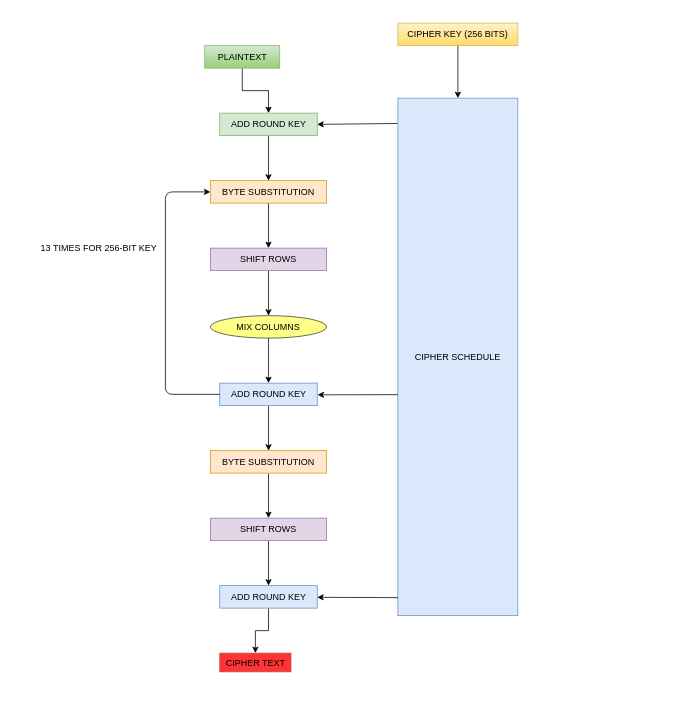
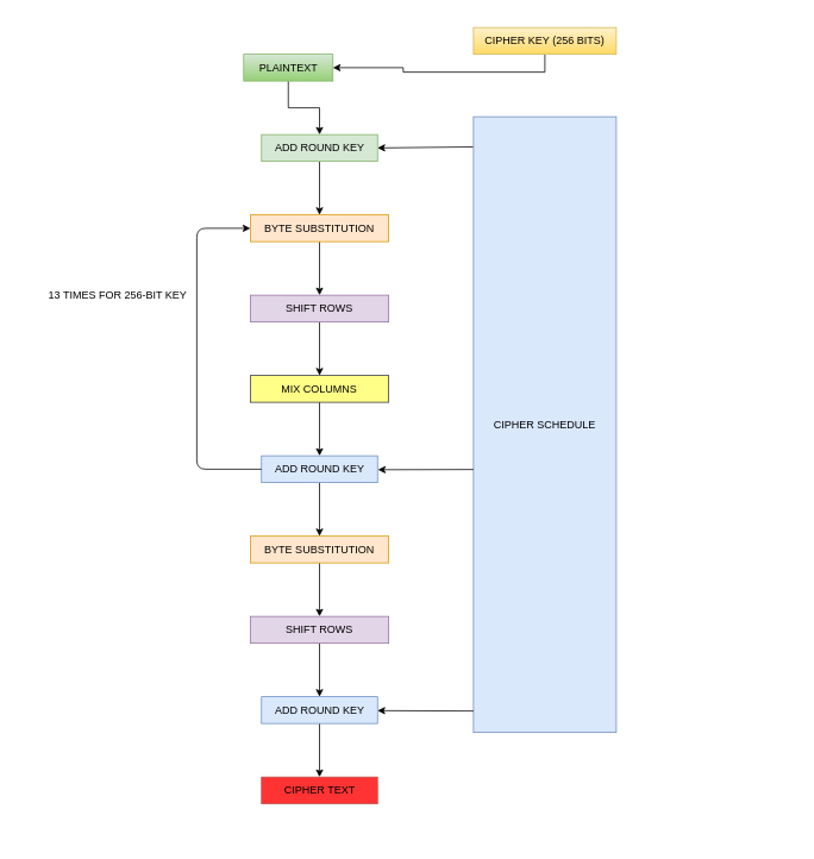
  <mxCell id="0" />
  <mxCell id="1" parent="0" />
  <mxCell id="2" value="" style="edgeStyle=orthogonalEdgeStyle;rounded=0;orthogonalLoop=1;jettySize=auto;html=1;" parent="1" source="3" target="8" edge="1"><mxGeometry relative="1" as="geometry" /></mxCell>
  <mxCell id="3" value="PLAINTEXT" style="rounded=0;whiteSpace=wrap;html=1;gradientColor=#97d077;fillColor=#d5e8d4;strokeColor=#82b366;" parent="1" vertex="1"><mxGeometry x="272.5" y="60" width="100" height="30" as="geometry" /></mxCell>
- <mxCell id="4" style="edgeStyle=orthogonalEdgeStyle;rounded=0;orthogonalLoop=1;jettySize=auto;html=1;exitX=0.5;exitY=1;exitDx=0;exitDy=0;entryX=0.5;entryY=0;entryDx=0;entryDy=0;" parent="1" source="5" target="6" edge="1"><mxGeometry relative="1" as="geometry" /></mxCell>
+ <mxCell id="4" style="edgeStyle=orthogonalEdgeStyle;rounded=0;orthogonalLoop=1;jettySize=auto;html=1;exitX=0.5;exitY=1;exitDx=0;exitDy=0;" parent="1" source="5" target="3" edge="1"><mxGeometry relative="1" as="geometry" /></mxCell>
  <mxCell id="5" value="CIPHER KEY (256 BITS)" style="rounded=0;whiteSpace=wrap;html=1;fillColor=#fff2cc;strokeColor=#d6b656;gradientColor=#ffd966;" parent="1" vertex="1"><mxGeometry x="530" y="30" width="160" height="30" as="geometry" /></mxCell>
  <mxCell id="6" value="CIPHER SCHEDULE" style="rounded=0;whiteSpace=wrap;html=1;fillColor=#dae8fc;strokeColor=#6c8ebf;" parent="1" vertex="1"><mxGeometry x="530" y="130" width="160" height="690" as="geometry" /></mxCell>
  <mxCell id="7" value="" style="edgeStyle=orthogonalEdgeStyle;rounded=0;orthogonalLoop=1;jettySize=auto;html=1;" parent="1" source="8" target="10" edge="1"><mxGeometry relative="1" as="geometry" /></mxCell>
  <mxCell id="8" value="ADD ROUND KEY" style="rounded=0;whiteSpace=wrap;html=1;fillColor=#d5e8d4;strokeColor=#82b366;" parent="1" vertex="1"><mxGeometry x="292.5" y="150" width="130" height="30" as="geometry" /></mxCell>
  <mxCell id="9" value="" style="edgeStyle=orthogonalEdgeStyle;rounded=0;orthogonalLoop=1;jettySize=auto;html=1;" parent="1" source="10" target="12" edge="1"><mxGeometry relative="1" as="geometry" /></mxCell>
  <mxCell id="10" value="BYTE SUBSTITUTION" style="rounded=0;whiteSpace=wrap;html=1;fillColor=#ffe6cc;strokeColor=#d79b00;" parent="1" vertex="1"><mxGeometry x="280" y="240" width="155" height="30" as="geometry" /></mxCell>
  <mxCell id="11" value="" style="edgeStyle=orthogonalEdgeStyle;rounded=0;orthogonalLoop=1;jettySize=auto;html=1;" parent="1" source="12" target="14" edge="1"><mxGeometry relative="1" as="geometry" /></mxCell>
  <mxCell id="12" value="SHIFT ROWS" style="rounded=0;whiteSpace=wrap;html=1;fillColor=#e1d5e7;strokeColor=#9673a6;" parent="1" vertex="1"><mxGeometry x="280" y="330" width="155" height="30" as="geometry" /></mxCell>
  <mxCell id="13" style="edgeStyle=orthogonalEdgeStyle;rounded=0;orthogonalLoop=1;jettySize=auto;html=1;exitX=0.5;exitY=1;exitDx=0;exitDy=0;" parent="1" source="14" target="16" edge="1"><mxGeometry relative="1" as="geometry" /></mxCell>
- <mxCell id="14" value="MIX COLUMNS" style="ellipse;whiteSpace=wrap;html=1;fillColor=#ffff88;strokeColor=#36393d;" parent="1" vertex="1"><mxGeometry x="280" y="420" width="155" height="30" as="geometry" /></mxCell>
+ <mxCell id="14" value="MIX COLUMNS" style="rounded=0;whiteSpace=wrap;html=1;fillColor=#ffff88;strokeColor=#36393d;" parent="1" vertex="1"><mxGeometry x="280" y="420" width="155" height="30" as="geometry" /></mxCell>
  <mxCell id="15" style="edgeStyle=orthogonalEdgeStyle;rounded=0;orthogonalLoop=1;jettySize=auto;html=1;exitX=0.5;exitY=1;exitDx=0;exitDy=0;entryX=0.5;entryY=0;entryDx=0;entryDy=0;" parent="1" source="16" target="18" edge="1"><mxGeometry relative="1" as="geometry" /></mxCell>
  <mxCell id="16" value="ADD ROUND KEY" style="rounded=0;whiteSpace=wrap;html=1;fillColor=#dae8fc;strokeColor=#6c8ebf;" parent="1" vertex="1"><mxGeometry x="292.5" y="510" width="130" height="30" as="geometry" /></mxCell>
  <mxCell id="17" style="edgeStyle=orthogonalEdgeStyle;rounded=0;orthogonalLoop=1;jettySize=auto;html=1;exitX=0.5;exitY=1;exitDx=0;exitDy=0;entryX=0.5;entryY=0;entryDx=0;entryDy=0;" parent="1" source="18" target="20" edge="1"><mxGeometry relative="1" as="geometry" /></mxCell>
  <mxCell id="18" value="BYTE SUBSTITUTION" style="rounded=0;whiteSpace=wrap;html=1;fillColor=#ffe6cc;strokeColor=#d79b00;" parent="1" vertex="1"><mxGeometry x="280" y="600" width="155" height="30" as="geometry" /></mxCell>
  <mxCell id="19" style="edgeStyle=orthogonalEdgeStyle;rounded=0;orthogonalLoop=1;jettySize=auto;html=1;exitX=0.5;exitY=1;exitDx=0;exitDy=0;entryX=0.5;entryY=0;entryDx=0;entryDy=0;" parent="1" source="20" target="22" edge="1"><mxGeometry relative="1" as="geometry" /></mxCell>
  <mxCell id="20" value="SHIFT ROWS" style="rounded=0;whiteSpace=wrap;html=1;fillColor=#e1d5e7;strokeColor=#9673a6;" parent="1" vertex="1"><mxGeometry x="280" y="690" width="155" height="30" as="geometry" /></mxCell>
  <mxCell id="21" value="" style="edgeStyle=orthogonalEdgeStyle;rounded=0;orthogonalLoop=1;jettySize=auto;html=1;" edge="1" parent="1" source="22" target="28"><mxGeometry relative="1" as="geometry" /></mxCell>
  <mxCell id="22" value="ADD ROUND KEY" style="rounded=0;whiteSpace=wrap;html=1;fillColor=#dae8fc;strokeColor=#6c8ebf;" parent="1" vertex="1"><mxGeometry x="292.5" y="780" width="130" height="30" as="geometry" /></mxCell>
  <mxCell id="23" value="" style="endArrow=classic;html=1;entryX=1;entryY=0.5;entryDx=0;entryDy=0;exitX=-0.003;exitY=0.049;exitDx=0;exitDy=0;exitPerimeter=0;" parent="1" source="6" target="8" edge="1"><mxGeometry width="50" height="50" relative="1" as="geometry"><mxPoint x="437.5" y="270" as="sourcePoint" /><mxPoint x="487.5" y="220" as="targetPoint" /></mxGeometry></mxCell>
  <mxCell id="24" value="" style="endArrow=classic;html=1;entryX=1;entryY=0.5;entryDx=0;entryDy=0;exitX=0;exitY=0.573;exitDx=0;exitDy=0;exitPerimeter=0;" parent="1" source="6" edge="1"><mxGeometry width="50" height="50" relative="1" as="geometry"><mxPoint x="530" y="526" as="sourcePoint" /><mxPoint x="422.98" y="525.6" as="targetPoint" /></mxGeometry></mxCell>
  <mxCell id="25" value="" style="endArrow=classic;html=1;entryX=1;entryY=0.5;entryDx=0;entryDy=0;" parent="1" edge="1"><mxGeometry width="50" height="50" relative="1" as="geometry"><mxPoint x="530" y="796" as="sourcePoint" /><mxPoint x="422.5" y="795.6" as="targetPoint" /></mxGeometry></mxCell>
  <mxCell id="26" value="" style="endArrow=classic;html=1;entryX=0;entryY=0.5;entryDx=0;entryDy=0;exitX=0;exitY=0.5;exitDx=0;exitDy=0;" parent="1" source="16" target="10" edge="1"><mxGeometry width="50" height="50" relative="1" as="geometry"><mxPoint x="170" y="560" as="sourcePoint" /><mxPoint x="250" y="310" as="targetPoint" /><Array as="points"><mxPoint x="220" y="525" /><mxPoint x="220" y="255" /></Array></mxGeometry></mxCell>
  <mxCell id="27" value="13 TIMES FOR 256-BIT KEY" style="text;html=1;align=right;verticalAlign=middle;resizable=0;points=[];autosize=1;" parent="1" vertex="1"><mxGeometry x="40" y="320" width="170" height="20" as="geometry" /></mxCell>
- <mxCell id="28" value="CIPHER TEXT" style="rounded=0;whiteSpace=wrap;html=1;strokeColor=#b85450;fillColor=#FF3333;" vertex="1" parent="1"><mxGeometry x="292.5" y="870" width="95" height="25" as="geometry" /></mxCell>
+ <mxCell id="28" value="CIPHER TEXT" style="rounded=0;whiteSpace=wrap;html=1;strokeColor=#b85450;fillColor=#FF3333;" vertex="1" parent="1"><mxGeometry x="292.5" y="870" width="130" height="30" as="geometry" /></mxCell>
  <mxCell id="29" value="" style="rounded=0;whiteSpace=wrap;html=1;fillColor=none;strokeColor=none;" vertex="1" parent="1"><mxGeometry x="20" y="20" width="870" height="920" as="geometry" /></mxCell>
